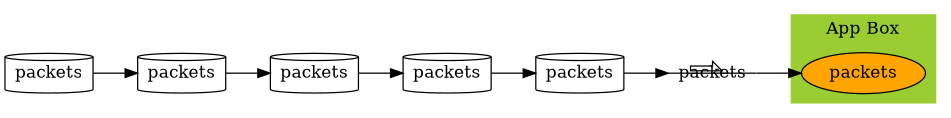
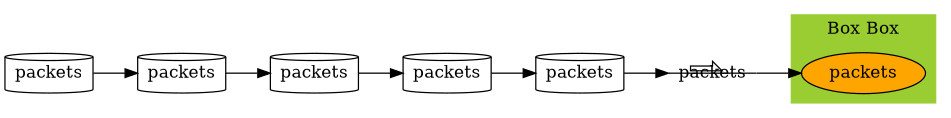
  digraph {
    rankdir=LR
    node [fillcolor=white shape=cylinder style=filled]
    n1 [fillcolor=orange height=0.2 label=packets shape=ellipse width=0.2]
    n2 [height=0.2 label=packets width=0.2]
    n3 [height=0.2 label=packets width=0.2]
    n4 [height=0.2 label=packets width=0.2]
    n5 [height=0.2 label=packets width=0.2]
    n6 [height=0.2 label=packets width=0.2]
    n7 [height=0.2 label=packets shape=primersite width=0.2]
    subgraph cluster_1 {
      color=yellowgreen
-     label="App Box"
+     label="Box Box"
      style=filled
      n1
    }
    n2 -> n3
    n3 -> n4
    n4 -> n5
    n5 -> n6
    n6 -> n7
    n7 -> n1
  }
